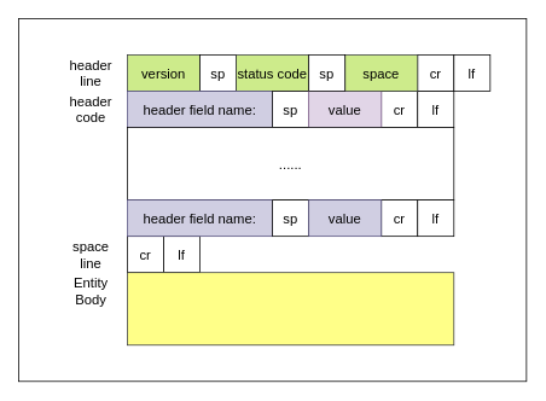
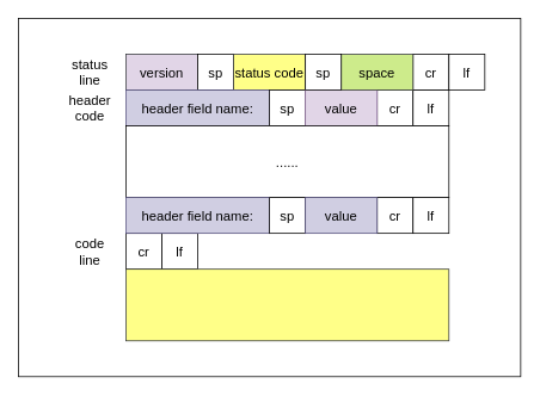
  <mxCell id="0" />
  <mxCell id="1" parent="0" />
  <mxCell id="2" value="" style="rounded=0;whiteSpace=wrap;html=1;fontSize=15;" vertex="1" parent="1"><mxGeometry x="20" y="20" width="560" height="400" as="geometry" /></mxCell>
- <mxCell id="3" value="&lt;span style=&quot;font-size: 15px;&quot;&gt;version&lt;/span&gt;" style="rounded=0;whiteSpace=wrap;html=1;fillColor=#cdeb8b;strokeColor=#36393d;" vertex="1" parent="1"><mxGeometry x="140" y="60" width="80" height="40" as="geometry" /></mxCell>
+ <mxCell id="3" value="&lt;span style=&quot;font-size: 15px;&quot;&gt;version&lt;/span&gt;" style="rounded=0;whiteSpace=wrap;html=1;fillColor=#e1d5e7;strokeColor=#36393d;" vertex="1" parent="1"><mxGeometry x="140" y="60" width="80" height="40" as="geometry" /></mxCell>
  <mxCell id="4" value="&lt;font style=&quot;font-size: 15px;&quot;&gt;sp&lt;/font&gt;" style="rounded=0;whiteSpace=wrap;html=1;" vertex="1" parent="1"><mxGeometry x="220" y="60" width="40" height="40" as="geometry" /></mxCell>
- <mxCell id="5" value="&lt;span style=&quot;font-size: 15px;&quot;&gt;status code&lt;/span&gt;" style="rounded=0;whiteSpace=wrap;html=1;fillColor=#cdeb8b;strokeColor=#36393d;" vertex="1" parent="1"><mxGeometry x="260" y="60" width="80" height="40" as="geometry" /></mxCell>
+ <mxCell id="5" value="&lt;span style=&quot;font-size: 15px;&quot;&gt;status code&lt;/span&gt;" style="rounded=0;whiteSpace=wrap;html=1;fillColor=#ffff88;strokeColor=#36393d;" vertex="1" parent="1"><mxGeometry x="260" y="60" width="80" height="40" as="geometry" /></mxCell>
  <mxCell id="6" value="&lt;font style=&quot;font-size: 15px;&quot;&gt;cr&lt;/font&gt;" style="rounded=0;whiteSpace=wrap;html=1;" vertex="1" parent="1"><mxGeometry x="460" y="60" width="40" height="40" as="geometry" /></mxCell>
  <mxCell id="7" value="&lt;font style=&quot;font-size: 15px;&quot;&gt;header field name:&lt;/font&gt;" style="rounded=0;whiteSpace=wrap;html=1;fillColor=#d0cee2;strokeColor=#56517e;" vertex="1" parent="1"><mxGeometry x="140" y="100" width="160" height="40" as="geometry" /></mxCell>
  <mxCell id="8" value="&lt;font style=&quot;font-size: 15px;&quot;&gt;lf&lt;/font&gt;" style="rounded=0;whiteSpace=wrap;html=1;" vertex="1" parent="1"><mxGeometry x="500" y="60" width="40" height="40" as="geometry" /></mxCell>
  <mxCell id="9" value="&lt;font style=&quot;font-size: 15px;&quot;&gt;sp&lt;/font&gt;" style="rounded=0;whiteSpace=wrap;html=1;" vertex="1" parent="1"><mxGeometry x="300" y="100" width="40" height="40" as="geometry" /></mxCell>
  <mxCell id="10" value="&lt;font style=&quot;font-size: 15px;&quot;&gt;cr&lt;/font&gt;" style="rounded=0;whiteSpace=wrap;html=1;" vertex="1" parent="1"><mxGeometry x="420" y="100" width="40" height="40" as="geometry" /></mxCell>
  <mxCell id="11" value="&lt;font style=&quot;font-size: 15px;&quot;&gt;lf&lt;/font&gt;" style="rounded=0;whiteSpace=wrap;html=1;" vertex="1" parent="1"><mxGeometry x="460" y="100" width="40" height="40" as="geometry" /></mxCell>
  <mxCell id="12" value="&lt;font style=&quot;font-size: 15px;&quot;&gt;value&lt;/font&gt;" style="rounded=0;whiteSpace=wrap;html=1;fillColor=#e1d5e7;strokeColor=#9673a6;" vertex="1" parent="1"><mxGeometry x="340" y="100" width="80" height="40" as="geometry" /></mxCell>
  <mxCell id="13" value="&lt;font style=&quot;font-size: 15px;&quot;&gt;......&lt;/font&gt;" style="rounded=0;whiteSpace=wrap;html=1;" vertex="1" parent="1"><mxGeometry x="140" y="140" width="360" height="80" as="geometry" /></mxCell>
  <mxCell id="14" value="&lt;font style=&quot;font-size: 15px;&quot;&gt;cr&lt;/font&gt;" style="rounded=0;whiteSpace=wrap;html=1;" vertex="1" parent="1"><mxGeometry x="140" y="260" width="40" height="40" as="geometry" /></mxCell>
  <mxCell id="15" value="&lt;font style=&quot;font-size: 15px;&quot;&gt;lf&lt;/font&gt;" style="rounded=0;whiteSpace=wrap;html=1;" vertex="1" parent="1"><mxGeometry x="180" y="260" width="40" height="40" as="geometry" /></mxCell>
  <mxCell id="16" value="" style="rounded=0;whiteSpace=wrap;html=1;fillColor=#ffff88;strokeColor=#36393d;" vertex="1" parent="1"><mxGeometry x="140" y="300" width="360" height="80" as="geometry" /></mxCell>
  <mxCell id="17" value="&lt;font style=&quot;font-size: 15px;&quot;&gt;header field name:&lt;/font&gt;" style="rounded=0;whiteSpace=wrap;html=1;fillColor=#d0cee2;strokeColor=#56517e;" vertex="1" parent="1"><mxGeometry x="140" y="220" width="160" height="40" as="geometry" /></mxCell>
  <mxCell id="18" value="&lt;font style=&quot;font-size: 15px;&quot;&gt;sp&lt;/font&gt;" style="rounded=0;whiteSpace=wrap;html=1;" vertex="1" parent="1"><mxGeometry x="300" y="220" width="40" height="40" as="geometry" /></mxCell>
  <mxCell id="19" value="&lt;font style=&quot;font-size: 15px;&quot;&gt;cr&lt;/font&gt;" style="rounded=0;whiteSpace=wrap;html=1;" vertex="1" parent="1"><mxGeometry x="420" y="220" width="40" height="40" as="geometry" /></mxCell>
  <mxCell id="20" value="&lt;font style=&quot;font-size: 15px;&quot;&gt;lf&lt;/font&gt;" style="rounded=0;whiteSpace=wrap;html=1;" vertex="1" parent="1"><mxGeometry x="460" y="220" width="40" height="40" as="geometry" /></mxCell>
  <mxCell id="21" value="&lt;font style=&quot;font-size: 15px;&quot;&gt;value&lt;/font&gt;" style="rounded=0;whiteSpace=wrap;html=1;fillColor=#d0cee2;strokeColor=#56517e;" vertex="1" parent="1"><mxGeometry x="340" y="220" width="80" height="40" as="geometry" /></mxCell>
- <mxCell id="22" value="header&lt;br&gt;line" style="text;html=1;strokeColor=none;fillColor=none;align=center;verticalAlign=middle;whiteSpace=wrap;rounded=0;fontSize=15;" vertex="1" parent="1"><mxGeometry y="60" width="80" height="40" as="geometry" x="60" /></mxCell>
+ <mxCell id="22" value="status&lt;br&gt;line" style="text;html=1;strokeColor=none;fillColor=none;align=center;verticalAlign=middle;whiteSpace=wrap;rounded=0;fontSize=15;" vertex="1" parent="1"><mxGeometry y="60" width="80" height="40" as="geometry" x="60" /></mxCell>
  <mxCell id="23" value="header&lt;br&gt;code" style="text;html=1;strokeColor=none;fillColor=none;align=center;verticalAlign=middle;whiteSpace=wrap;rounded=0;fontSize=15;" vertex="1" parent="1"><mxGeometry y="100" width="80" height="40" as="geometry" x="60" /></mxCell>
- <mxCell id="24" value="space&lt;br&gt;line" style="text;html=1;strokeColor=none;fillColor=none;align=center;verticalAlign=middle;whiteSpace=wrap;rounded=0;fontSize=15;" vertex="1" parent="1"><mxGeometry y="260" width="80" height="40" as="geometry" x="60" /></mxCell>
- <mxCell id="25" value="Entity&lt;br&gt;Body" style="text;html=1;strokeColor=none;fillColor=none;align=center;verticalAlign=middle;whiteSpace=wrap;rounded=0;fontSize=15;" vertex="1" parent="1"><mxGeometry y="300" width="80" height="40" as="geometry" x="60" /></mxCell>
+ <mxCell id="24" value="code&lt;br&gt;line" style="text;html=1;strokeColor=none;fillColor=none;align=center;verticalAlign=middle;whiteSpace=wrap;rounded=0;fontSize=15;" vertex="1" parent="1"><mxGeometry y="260" width="80" height="40" as="geometry" x="60" /></mxCell>
  <mxCell id="26" value="&lt;span style=&quot;font-size: 15px;&quot;&gt;space&lt;/span&gt;" style="rounded=0;whiteSpace=wrap;html=1;fillColor=#cdeb8b;strokeColor=#36393d;" vertex="1" parent="1"><mxGeometry x="380" y="60" width="80" height="40" as="geometry" /></mxCell>
  <mxCell id="27" value="&lt;font style=&quot;font-size: 15px;&quot;&gt;sp&lt;/font&gt;" style="rounded=0;whiteSpace=wrap;html=1;" vertex="1" parent="1"><mxGeometry x="340" y="60" width="40" height="40" as="geometry" /></mxCell>
